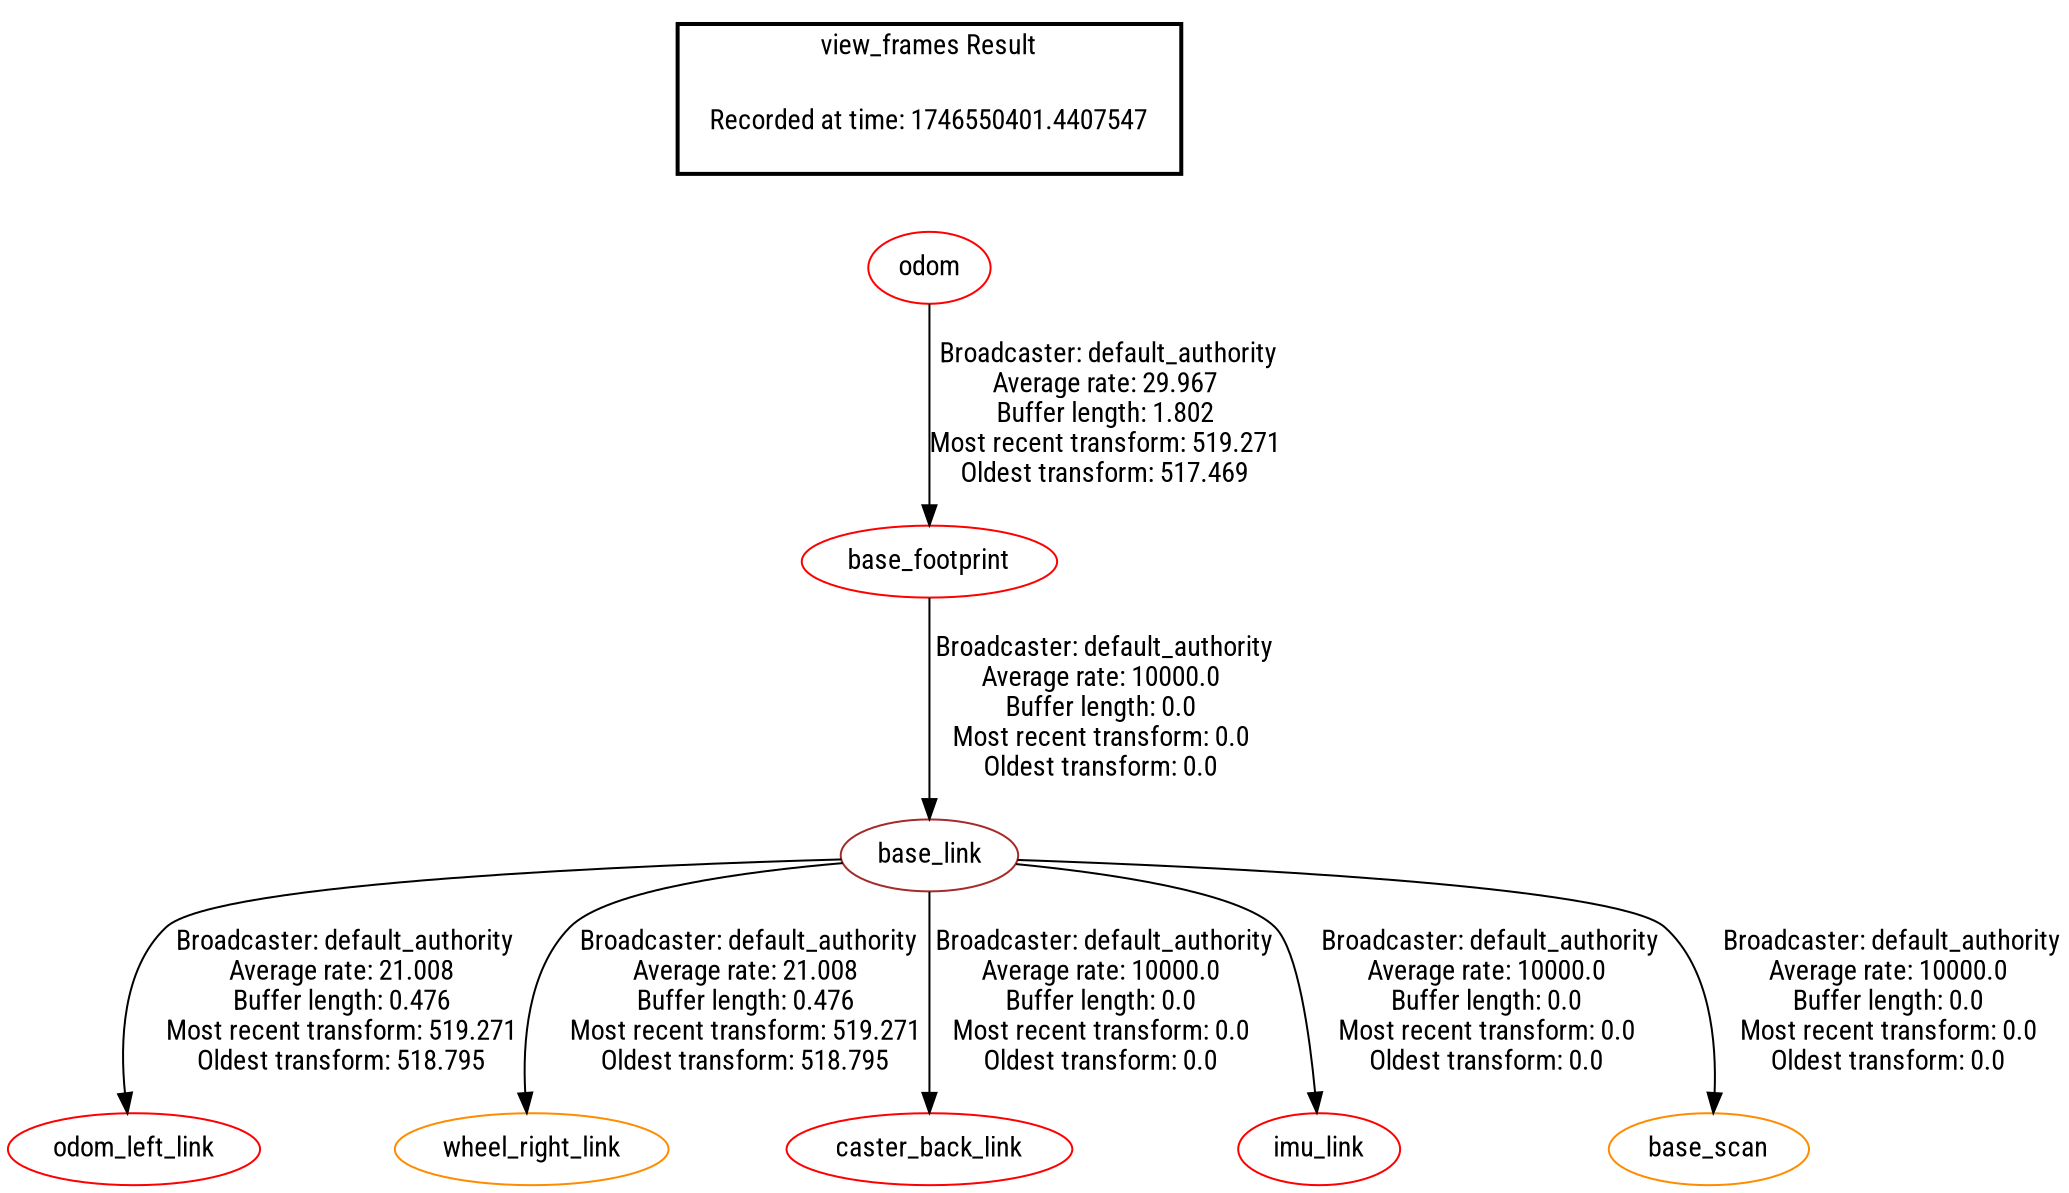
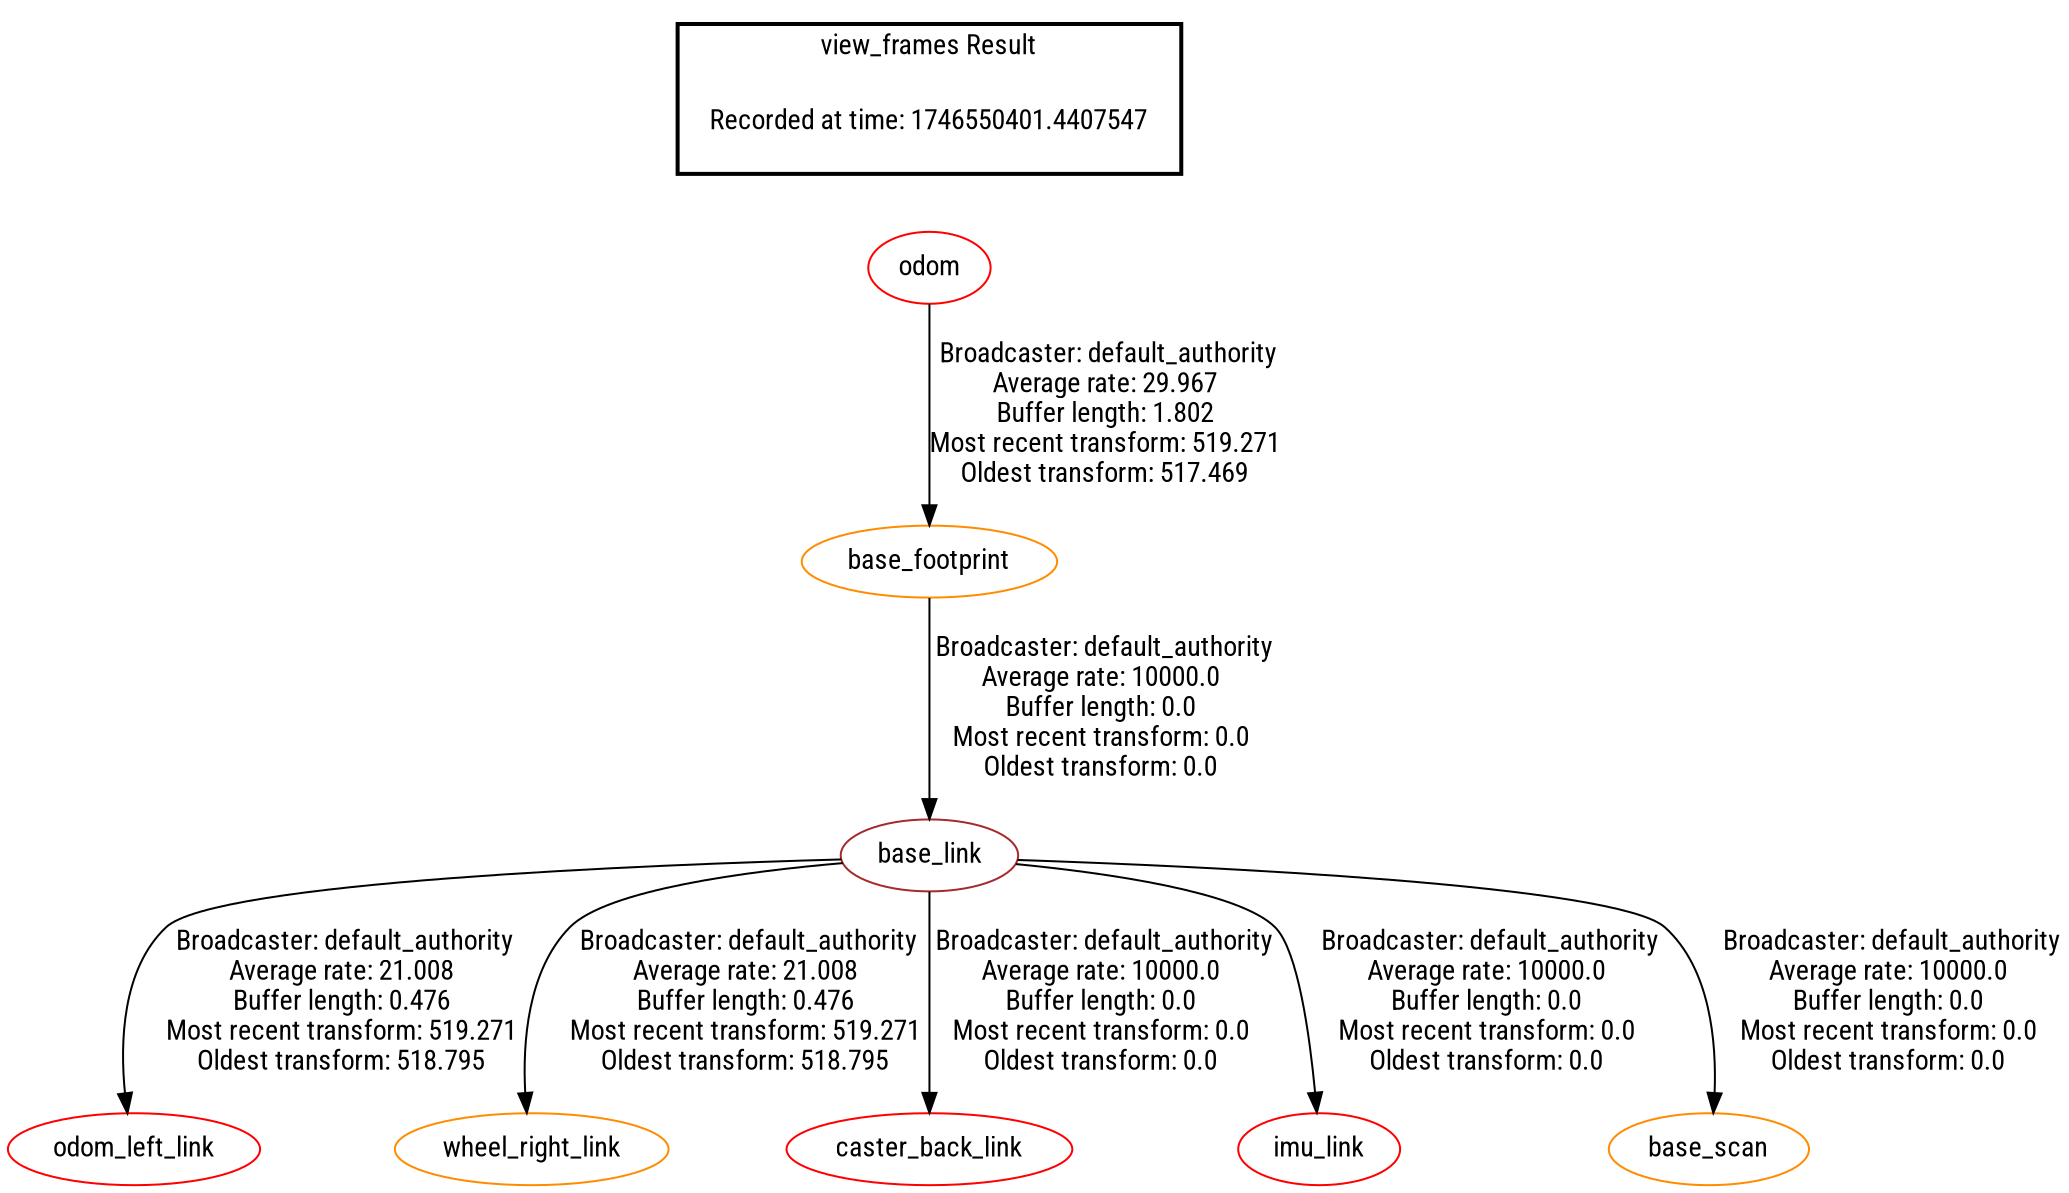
  digraph {
    fontname="Roboto Condensed"
    node [color=red fontname="Roboto Condensed"]
    edge [fontname="Roboto Condensed"]
    "Recorded at time: 1746550401.4407547" [color=brown shape=plaintext]
    odom
-   base_footprint
+   base_footprint [color=darkorange]
    base_link [color=brown]
    n5 [label=odom_left_link]
    wheel_right_link [color=darkorange]
    caster_back_link
    imu_link
    base_scan [color=darkorange]
    subgraph cluster_1 {
      color=black
      label="view_frames Result"
      style=bold
      "Recorded at time: 1746550401.4407547"
    }
    "Recorded at time: 1746550401.4407547" -> odom [style=invis]
    odom -> base_footprint [label=" Broadcaster: default_authority\nAverage rate: 29.967\nBuffer length: 1.802\nMost recent transform: 519.271\nOldest transform: 517.469\n"]
    base_footprint -> base_link [label=" Broadcaster: default_authority\nAverage rate: 10000.0\nBuffer length: 0.0\nMost recent transform: 0.0\nOldest transform: 0.0\n"]
    base_link -> n5 [label=" Broadcaster: default_authority\nAverage rate: 21.008\nBuffer length: 0.476\nMost recent transform: 519.271\nOldest transform: 518.795\n"]
    base_link -> wheel_right_link [label=" Broadcaster: default_authority\nAverage rate: 21.008\nBuffer length: 0.476\nMost recent transform: 519.271\nOldest transform: 518.795\n"]
    base_link -> caster_back_link [label=" Broadcaster: default_authority\nAverage rate: 10000.0\nBuffer length: 0.0\nMost recent transform: 0.0\nOldest transform: 0.0\n"]
    base_link -> imu_link [label=" Broadcaster: default_authority\nAverage rate: 10000.0\nBuffer length: 0.0\nMost recent transform: 0.0\nOldest transform: 0.0\n"]
    base_link -> base_scan [label=" Broadcaster: default_authority\nAverage rate: 10000.0\nBuffer length: 0.0\nMost recent transform: 0.0\nOldest transform: 0.0\n"]
  }
